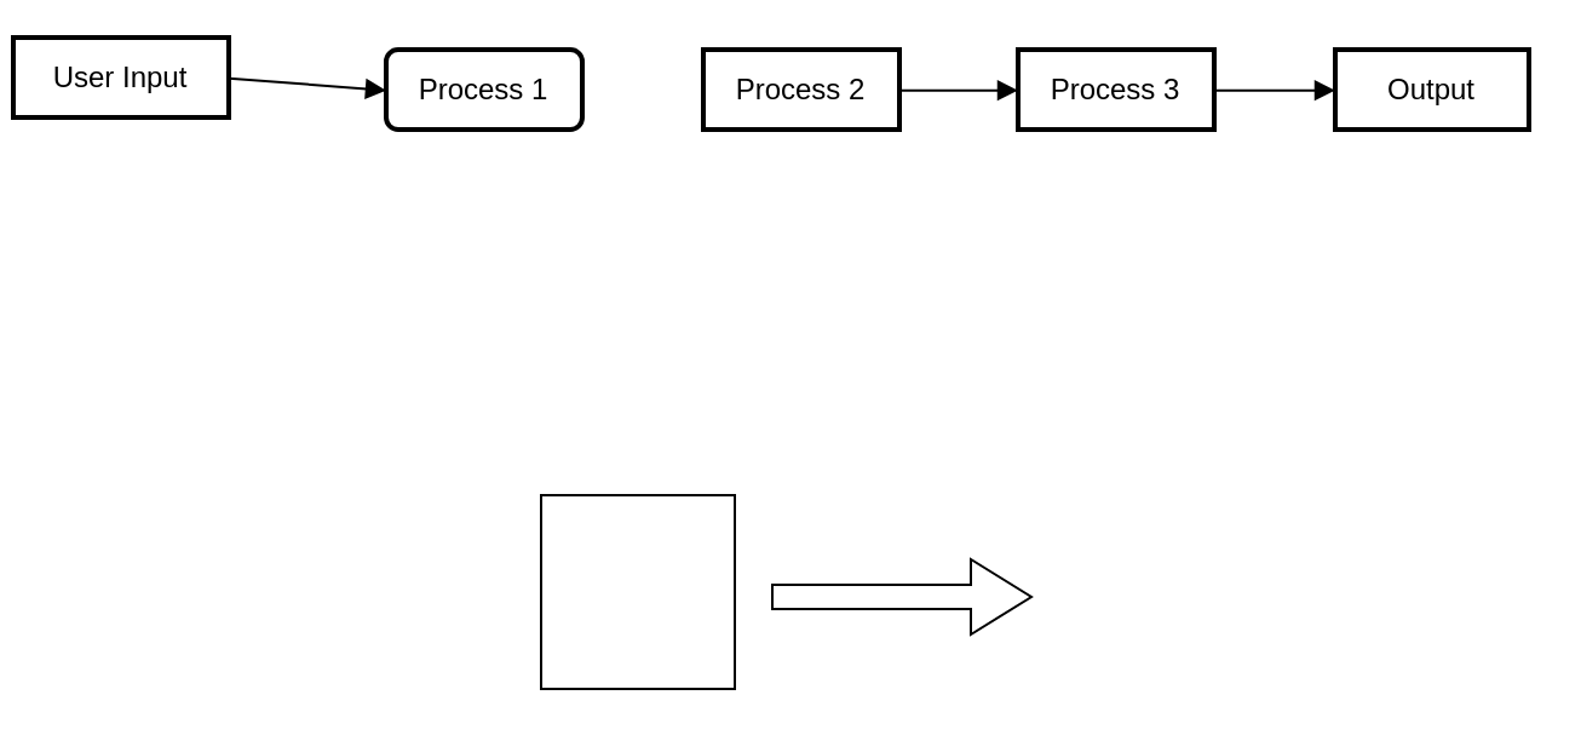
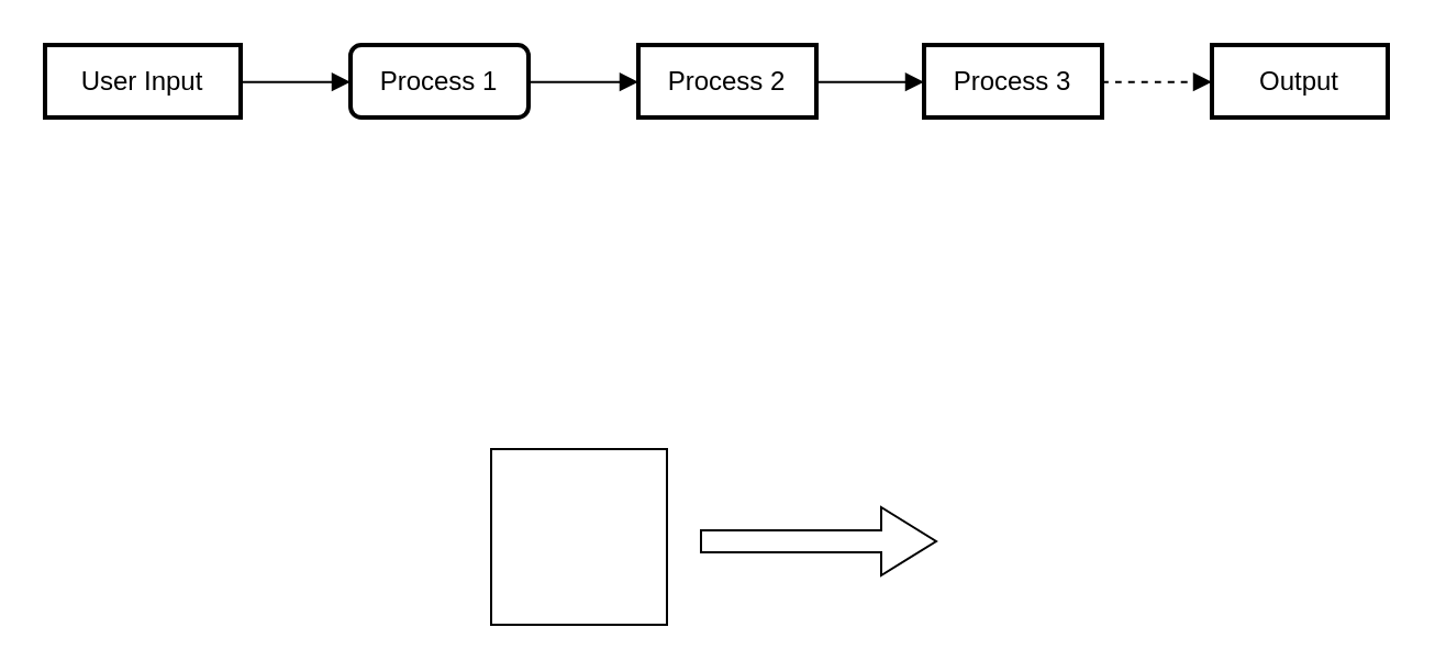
  <mxCell id="0" />
  <mxCell id="1" parent="0" />
- <mxCell id="2" value="User Input" style="whiteSpace=wrap;strokeWidth=2;" parent="1" vertex="1"><mxGeometry x="5" y="15" width="89" height="33" as="geometry" /></mxCell>
+ <mxCell id="2" value="User Input" style="whiteSpace=wrap;strokeWidth=2;" parent="1" vertex="1"><mxGeometry width="89" height="33" as="geometry" x="20" y="20" /></mxCell>
  <mxCell id="3" value="Process 1" style="whiteSpace=wrap;strokeWidth=2;rounded=1;" parent="1" vertex="1"><mxGeometry x="159" width="81" height="33" as="geometry" y="20" /></mxCell>
  <mxCell id="4" value="Process 2" style="whiteSpace=wrap;strokeWidth=2;" parent="1" vertex="1"><mxGeometry x="290" width="81" height="33" as="geometry" y="20" /></mxCell>
  <mxCell id="5" value="Process 3" style="whiteSpace=wrap;strokeWidth=2;" parent="1" vertex="1"><mxGeometry x="420" width="81" height="33" as="geometry" y="20" /></mxCell>
  <mxCell id="6" value="Output" style="whiteSpace=wrap;strokeWidth=2;" parent="1" vertex="1"><mxGeometry x="551" y="20" width="80" height="33" as="geometry" /></mxCell>
  <mxCell id="7" value="" style="curved=1;startArrow=none;endArrow=block;exitX=1;exitY=0.51;entryX=0;entryY=0.51;" parent="1" source="2" target="3" edge="1"><mxGeometry relative="1" as="geometry"><Array as="points" /></mxGeometry></mxCell>
+ <mxCell id="8" value="" style="curved=1;startArrow=none;endArrow=block;exitX=1;exitY=0.51;entryX=0;entryY=0.51;" parent="1" source="3" target="4" edge="1"><mxGeometry relative="1" as="geometry"><Array as="points" /></mxGeometry></mxCell>
  <mxCell id="9" value="" style="curved=1;startArrow=none;endArrow=block;exitX=0.99;exitY=0.51;entryX=0.01;entryY=0.51;" parent="1" source="4" target="5" edge="1"><mxGeometry relative="1" as="geometry"><Array as="points" /></mxGeometry></mxCell>
- <mxCell id="10" value="" style="curved=1;startArrow=none;endArrow=block;exitX=1;exitY=0.51;entryX=0;entryY=0.51;" parent="1" source="5" target="6" edge="1"><mxGeometry relative="1" as="geometry"><Array as="points" /></mxGeometry></mxCell>
+ <mxCell id="10" value="" style="curved=1;startArrow=none;endArrow=block;exitX=1;exitY=0.51;entryX=0;entryY=0.51;dashed=1;" parent="1" source="5" target="6" edge="1"><mxGeometry relative="1" as="geometry"><Array as="points" /></mxGeometry></mxCell>
  <mxCell id="11" value="" style="whiteSpace=wrap;html=1;aspect=fixed;" vertex="1" parent="1"><mxGeometry x="223" y="204" width="80" height="80" as="geometry" /></mxCell>
  <mxCell id="12" value="" style="shape=flexArrow;endArrow=classic;html=1;rounded=0;fontSize=12;startSize=8;endSize=8;curved=1;" edge="1" parent="1"><mxGeometry width="50" height="50" relative="1" as="geometry"><mxPoint x="318" y="246" as="sourcePoint" /><mxPoint x="426" y="246" as="targetPoint" /></mxGeometry></mxCell>
